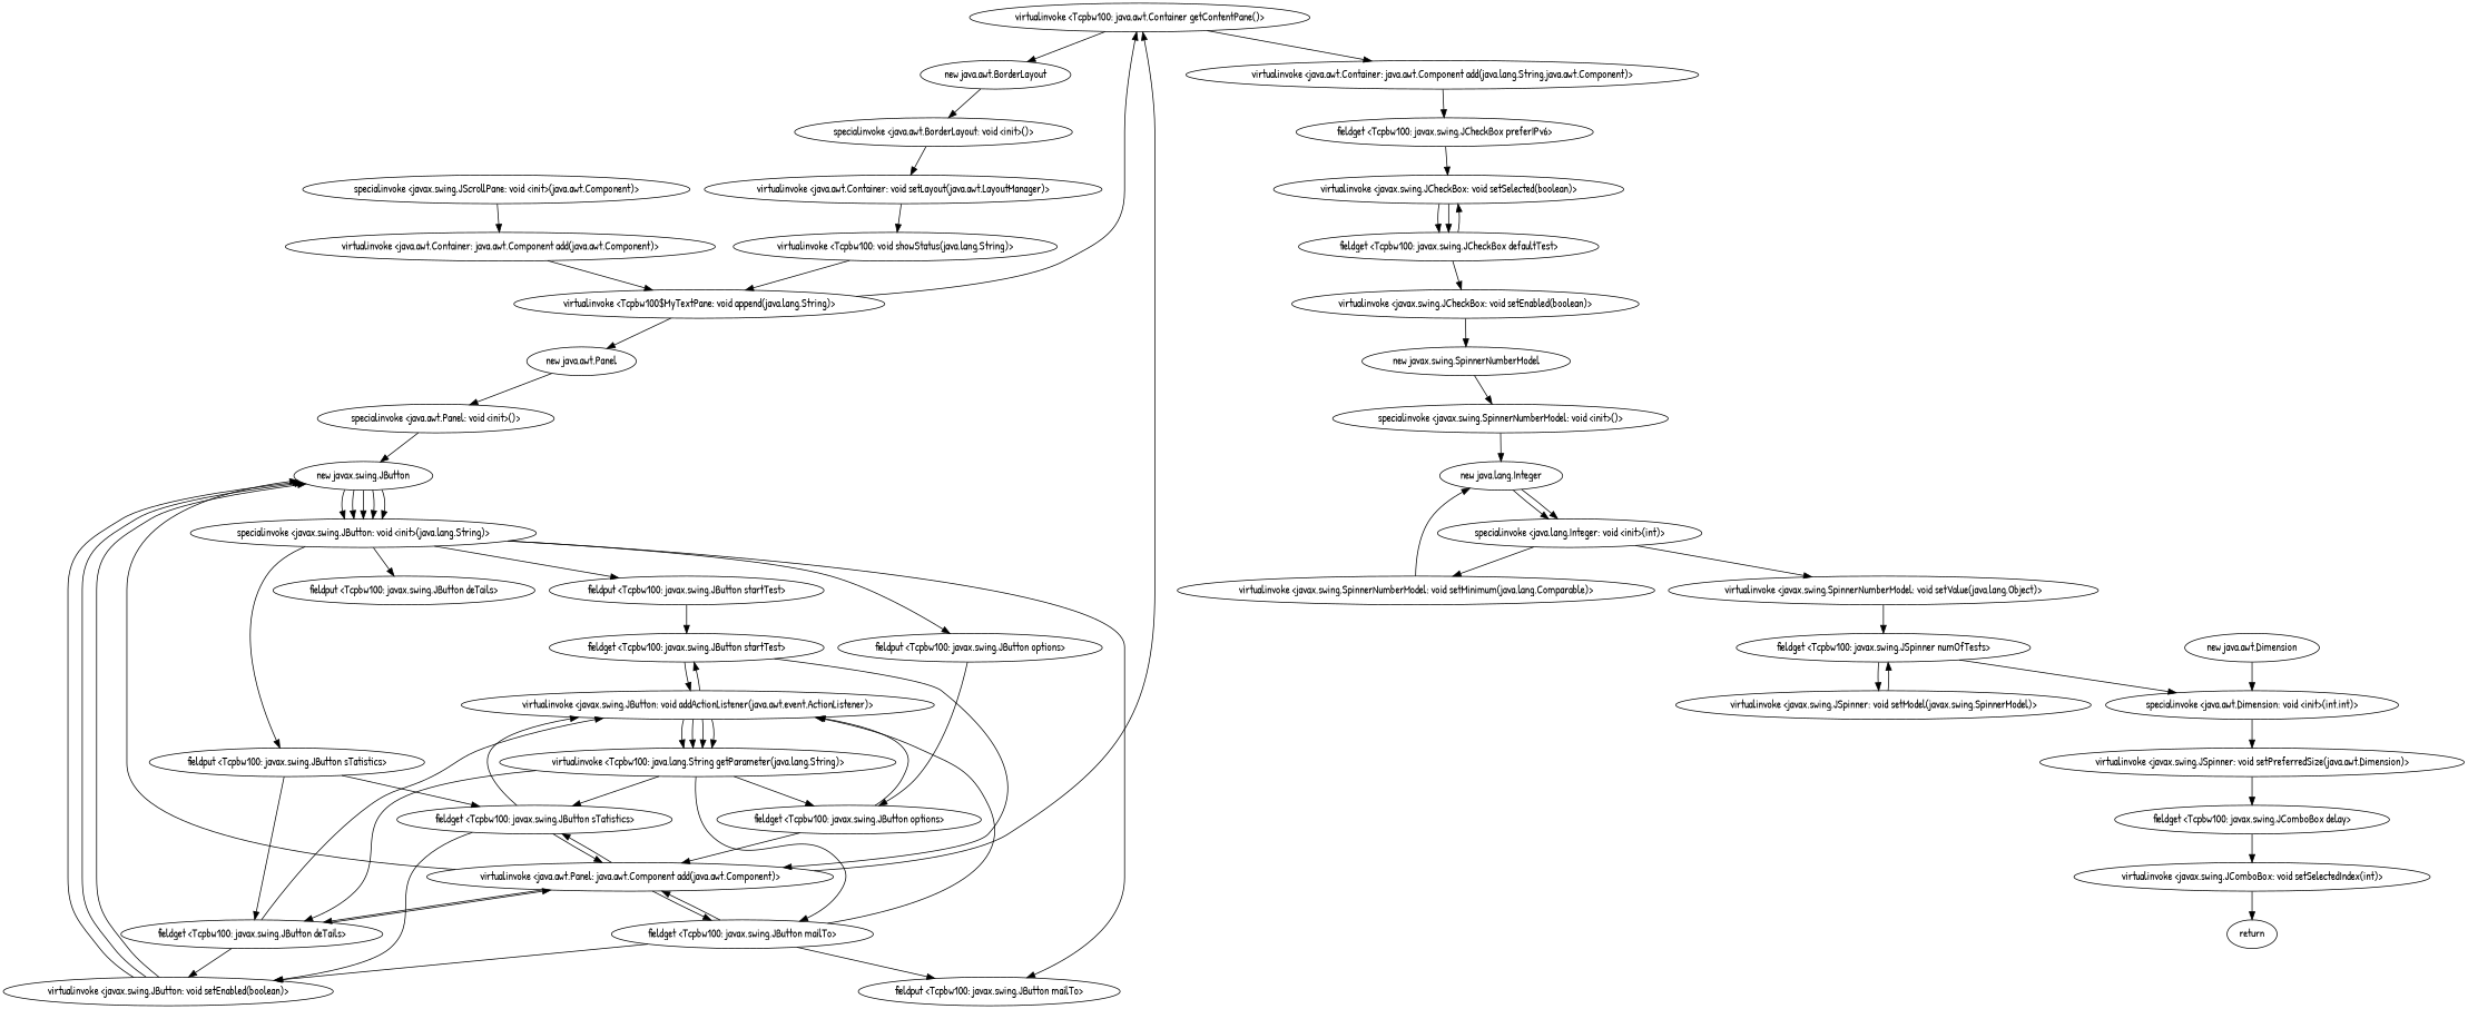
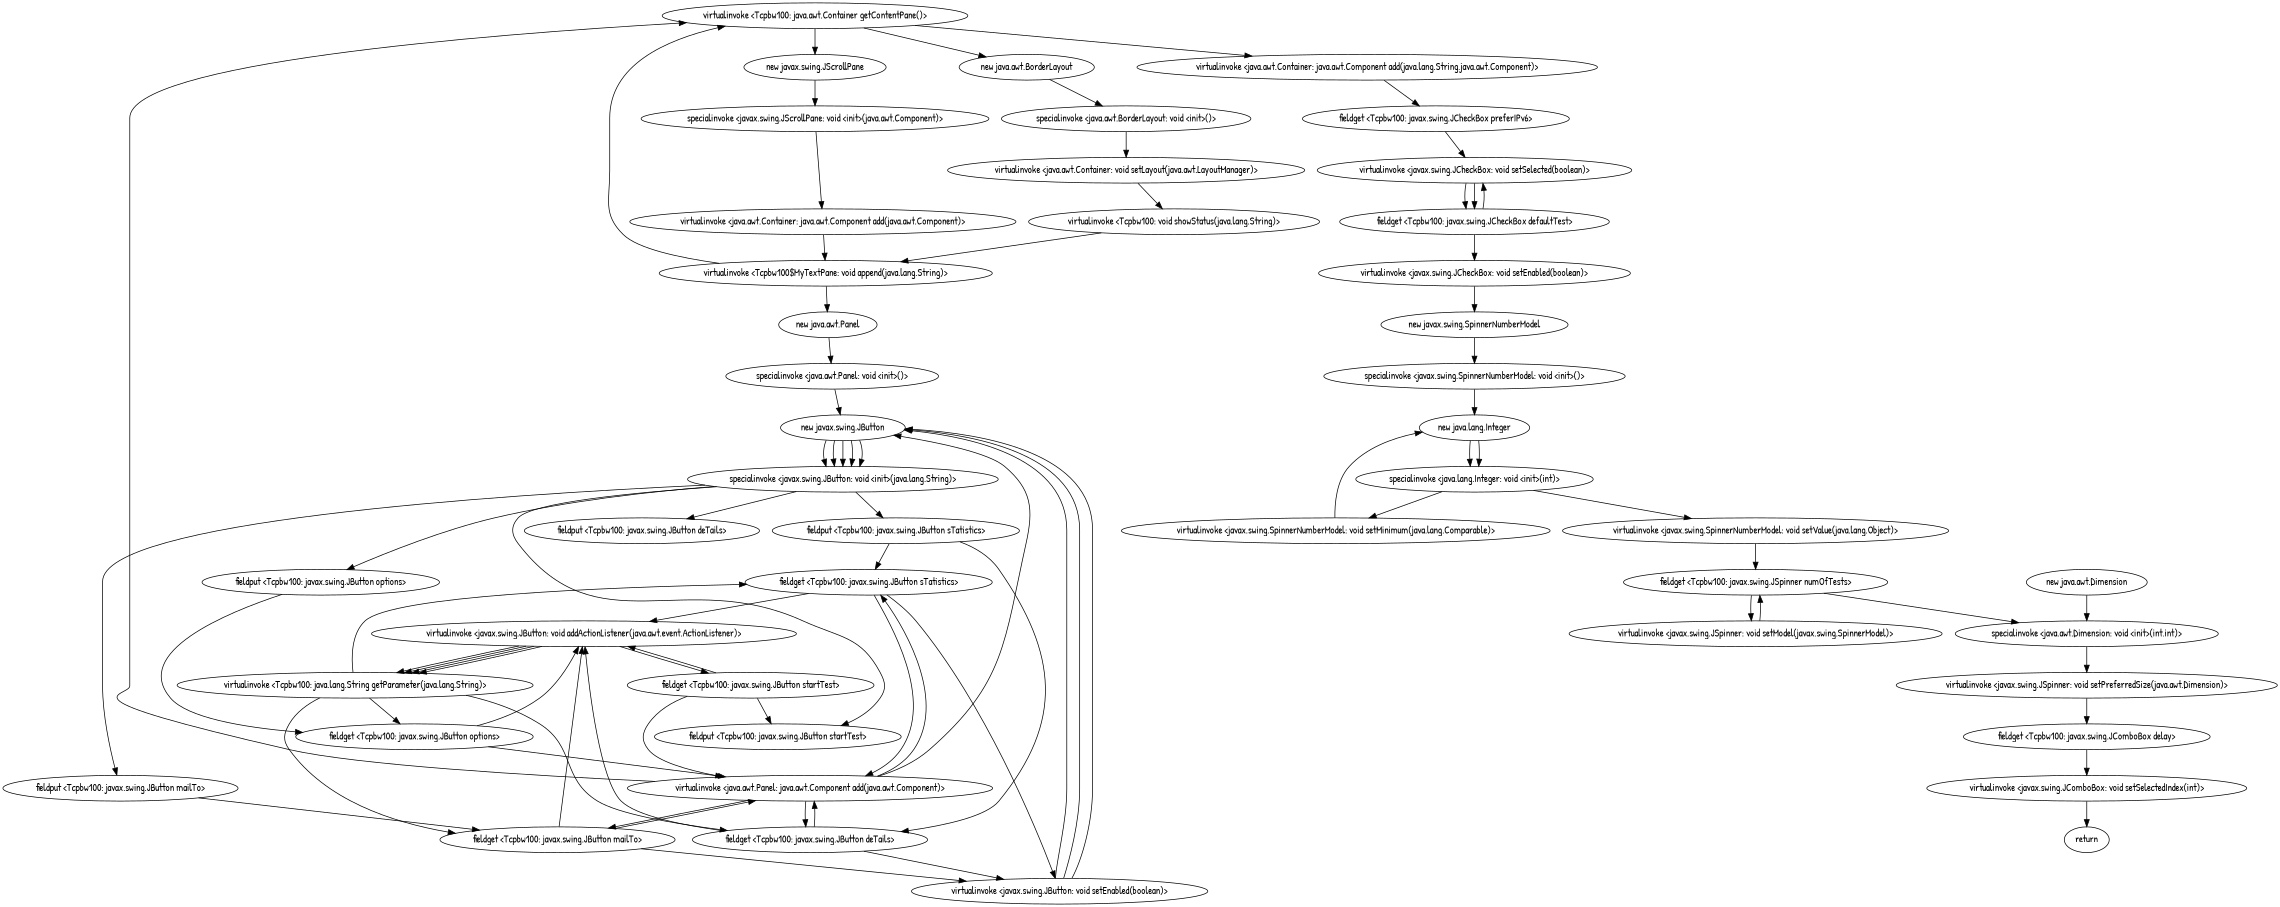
  digraph {
    fontname="Patrick Hand"
    node [fontname="Patrick Hand"]
    edge [fontname="Patrick Hand"]
    "virtualinvoke <Tcpbw100: java.awt.Container getContentPane()>"
    "new java.awt.BorderLayout"
+   "new javax.swing.JScrollPane"
    "virtualinvoke <java.awt.Container: java.awt.Component add(java.lang.String,java.awt.Component)>"
    "specialinvoke <java.awt.BorderLayout: void <init>()>"
    "specialinvoke <javax.swing.JScrollPane: void <init>(java.awt.Component)>"
    "fieldget <Tcpbw100: javax.swing.JCheckBox preferIPv6>"
    "virtualinvoke <java.awt.Container: void setLayout(java.awt.LayoutManager)>"
    "virtualinvoke <Tcpbw100: void showStatus(java.lang.String)>"
    "virtualinvoke <Tcpbw100$MyTextPane: void append(java.lang.String)>"
    "new java.awt.Panel"
    "specialinvoke <java.awt.Panel: void <init>()>"
    "virtualinvoke <java.awt.Container: java.awt.Component add(java.awt.Component)>"
    "new javax.swing.JButton"
    "specialinvoke <javax.swing.JButton: void <init>(java.lang.String)>"
    "fieldput <Tcpbw100: javax.swing.JButton startTest>"
    "fieldput <Tcpbw100: javax.swing.JButton sTatistics>"
    "fieldput <Tcpbw100: javax.swing.JButton deTails>"
    "fieldput <Tcpbw100: javax.swing.JButton mailTo>"
    "fieldput <Tcpbw100: javax.swing.JButton options>"
    "fieldget <Tcpbw100: javax.swing.JButton startTest>"
    "fieldget <Tcpbw100: javax.swing.JButton sTatistics>"
    "fieldget <Tcpbw100: javax.swing.JButton deTails>"
    "fieldget <Tcpbw100: javax.swing.JButton mailTo>"
    "fieldget <Tcpbw100: javax.swing.JButton options>"
    "virtualinvoke <javax.swing.JButton: void addActionListener(java.awt.event.ActionListener)>"
    "virtualinvoke <java.awt.Panel: java.awt.Component add(java.awt.Component)>"
    "virtualinvoke <Tcpbw100: java.lang.String getParameter(java.lang.String)>"
    "virtualinvoke <javax.swing.JButton: void setEnabled(boolean)>"
    "virtualinvoke <javax.swing.JCheckBox: void setSelected(boolean)>"
    "fieldget <Tcpbw100: javax.swing.JCheckBox defaultTest>"
    "virtualinvoke <javax.swing.JCheckBox: void setEnabled(boolean)>"
    "new javax.swing.SpinnerNumberModel"
    "specialinvoke <javax.swing.SpinnerNumberModel: void <init>()>"
    "new java.lang.Integer"
    "specialinvoke <java.lang.Integer: void <init>(int)>"
    "virtualinvoke <javax.swing.SpinnerNumberModel: void setMinimum(java.lang.Comparable)>"
    "virtualinvoke <javax.swing.SpinnerNumberModel: void setValue(java.lang.Object)>"
    "fieldget <Tcpbw100: javax.swing.JSpinner numOfTests>"
    "virtualinvoke <javax.swing.JSpinner: void setModel(javax.swing.SpinnerModel)>"
    "specialinvoke <java.awt.Dimension: void <init>(int,int)>"
    "new java.awt.Dimension"
    "virtualinvoke <javax.swing.JSpinner: void setPreferredSize(java.awt.Dimension)>"
    "fieldget <Tcpbw100: javax.swing.JComboBox delay>"
    "virtualinvoke <javax.swing.JComboBox: void setSelectedIndex(int)>"
    return
    "virtualinvoke <Tcpbw100: java.awt.Container getContentPane()>" -> "new java.awt.BorderLayout"
+   "virtualinvoke <Tcpbw100: java.awt.Container getContentPane()>" -> "new javax.swing.JScrollPane"
    "virtualinvoke <Tcpbw100: java.awt.Container getContentPane()>" -> "virtualinvoke <java.awt.Container: java.awt.Component add(java.lang.String,java.awt.Component)>"
    "new java.awt.BorderLayout" -> "specialinvoke <java.awt.BorderLayout: void <init>()>"
+   "new javax.swing.JScrollPane" -> "specialinvoke <javax.swing.JScrollPane: void <init>(java.awt.Component)>"
    "virtualinvoke <java.awt.Container: java.awt.Component add(java.lang.String,java.awt.Component)>" -> "fieldget <Tcpbw100: javax.swing.JCheckBox preferIPv6>"
    "specialinvoke <java.awt.BorderLayout: void <init>()>" -> "virtualinvoke <java.awt.Container: void setLayout(java.awt.LayoutManager)>"
    "specialinvoke <javax.swing.JScrollPane: void <init>(java.awt.Component)>" -> "virtualinvoke <java.awt.Container: java.awt.Component add(java.awt.Component)>"
    "fieldget <Tcpbw100: javax.swing.JCheckBox preferIPv6>" -> "virtualinvoke <javax.swing.JCheckBox: void setSelected(boolean)>"
    "virtualinvoke <java.awt.Container: void setLayout(java.awt.LayoutManager)>" -> "virtualinvoke <Tcpbw100: void showStatus(java.lang.String)>"
    "virtualinvoke <Tcpbw100: void showStatus(java.lang.String)>" -> "virtualinvoke <Tcpbw100$MyTextPane: void append(java.lang.String)>"
    "virtualinvoke <Tcpbw100$MyTextPane: void append(java.lang.String)>" -> "virtualinvoke <Tcpbw100: java.awt.Container getContentPane()>"
    "virtualinvoke <Tcpbw100$MyTextPane: void append(java.lang.String)>" -> "new java.awt.Panel"
    "new java.awt.Panel" -> "specialinvoke <java.awt.Panel: void <init>()>"
    "specialinvoke <java.awt.Panel: void <init>()>" -> "new javax.swing.JButton"
    "virtualinvoke <java.awt.Container: java.awt.Component add(java.awt.Component)>" -> "virtualinvoke <Tcpbw100$MyTextPane: void append(java.lang.String)>"
    "new javax.swing.JButton" -> "specialinvoke <javax.swing.JButton: void <init>(java.lang.String)>"
    "new javax.swing.JButton" -> "specialinvoke <javax.swing.JButton: void <init>(java.lang.String)>"
    "new javax.swing.JButton" -> "specialinvoke <javax.swing.JButton: void <init>(java.lang.String)>"
    "new javax.swing.JButton" -> "specialinvoke <javax.swing.JButton: void <init>(java.lang.String)>"
    "new javax.swing.JButton" -> "specialinvoke <javax.swing.JButton: void <init>(java.lang.String)>"
    "specialinvoke <javax.swing.JButton: void <init>(java.lang.String)>" -> "fieldput <Tcpbw100: javax.swing.JButton startTest>"
    "specialinvoke <javax.swing.JButton: void <init>(java.lang.String)>" -> "fieldput <Tcpbw100: javax.swing.JButton sTatistics>"
    "specialinvoke <javax.swing.JButton: void <init>(java.lang.String)>" -> "fieldput <Tcpbw100: javax.swing.JButton deTails>"
    "specialinvoke <javax.swing.JButton: void <init>(java.lang.String)>" -> "fieldput <Tcpbw100: javax.swing.JButton mailTo>"
    "specialinvoke <javax.swing.JButton: void <init>(java.lang.String)>" -> "fieldput <Tcpbw100: javax.swing.JButton options>"
-   "fieldput <Tcpbw100: javax.swing.JButton startTest>" -> "fieldget <Tcpbw100: javax.swing.JButton startTest>"
+   "fieldget <Tcpbw100: javax.swing.JButton startTest>" -> "fieldput <Tcpbw100: javax.swing.JButton startTest>"
    "fieldput <Tcpbw100: javax.swing.JButton sTatistics>" -> "fieldget <Tcpbw100: javax.swing.JButton sTatistics>"
    "fieldput <Tcpbw100: javax.swing.JButton sTatistics>" -> "fieldget <Tcpbw100: javax.swing.JButton deTails>"
-   "fieldget <Tcpbw100: javax.swing.JButton mailTo>" -> "fieldput <Tcpbw100: javax.swing.JButton mailTo>"
+   "fieldput <Tcpbw100: javax.swing.JButton mailTo>" -> "fieldget <Tcpbw100: javax.swing.JButton mailTo>"
    "fieldput <Tcpbw100: javax.swing.JButton options>" -> "fieldget <Tcpbw100: javax.swing.JButton options>"
    "fieldget <Tcpbw100: javax.swing.JButton startTest>" -> "virtualinvoke <javax.swing.JButton: void addActionListener(java.awt.event.ActionListener)>"
    "fieldget <Tcpbw100: javax.swing.JButton startTest>" -> "virtualinvoke <java.awt.Panel: java.awt.Component add(java.awt.Component)>"
    "fieldget <Tcpbw100: javax.swing.JButton sTatistics>" -> "virtualinvoke <javax.swing.JButton: void addActionListener(java.awt.event.ActionListener)>"
    "fieldget <Tcpbw100: javax.swing.JButton sTatistics>" -> "virtualinvoke <java.awt.Panel: java.awt.Component add(java.awt.Component)>"
    "fieldget <Tcpbw100: javax.swing.JButton sTatistics>" -> "virtualinvoke <javax.swing.JButton: void setEnabled(boolean)>"
    "fieldget <Tcpbw100: javax.swing.JButton deTails>" -> "virtualinvoke <javax.swing.JButton: void addActionListener(java.awt.event.ActionListener)>"
    "fieldget <Tcpbw100: javax.swing.JButton deTails>" -> "virtualinvoke <java.awt.Panel: java.awt.Component add(java.awt.Component)>"
    "fieldget <Tcpbw100: javax.swing.JButton deTails>" -> "virtualinvoke <javax.swing.JButton: void setEnabled(boolean)>"
    "fieldget <Tcpbw100: javax.swing.JButton mailTo>" -> "virtualinvoke <javax.swing.JButton: void addActionListener(java.awt.event.ActionListener)>"
    "fieldget <Tcpbw100: javax.swing.JButton mailTo>" -> "virtualinvoke <java.awt.Panel: java.awt.Component add(java.awt.Component)>"
    "fieldget <Tcpbw100: javax.swing.JButton mailTo>" -> "virtualinvoke <javax.swing.JButton: void setEnabled(boolean)>"
    "fieldget <Tcpbw100: javax.swing.JButton options>" -> "virtualinvoke <javax.swing.JButton: void addActionListener(java.awt.event.ActionListener)>"
    "fieldget <Tcpbw100: javax.swing.JButton options>" -> "virtualinvoke <java.awt.Panel: java.awt.Component add(java.awt.Component)>"
    "virtualinvoke <javax.swing.JButton: void addActionListener(java.awt.event.ActionListener)>" -> "fieldget <Tcpbw100: javax.swing.JButton startTest>"
    "virtualinvoke <javax.swing.JButton: void addActionListener(java.awt.event.ActionListener)>" -> "virtualinvoke <Tcpbw100: java.lang.String getParameter(java.lang.String)>"
    "virtualinvoke <javax.swing.JButton: void addActionListener(java.awt.event.ActionListener)>" -> "virtualinvoke <Tcpbw100: java.lang.String getParameter(java.lang.String)>"
    "virtualinvoke <javax.swing.JButton: void addActionListener(java.awt.event.ActionListener)>" -> "virtualinvoke <Tcpbw100: java.lang.String getParameter(java.lang.String)>"
    "virtualinvoke <javax.swing.JButton: void addActionListener(java.awt.event.ActionListener)>" -> "virtualinvoke <Tcpbw100: java.lang.String getParameter(java.lang.String)>"
    "virtualinvoke <java.awt.Panel: java.awt.Component add(java.awt.Component)>" -> "virtualinvoke <Tcpbw100: java.awt.Container getContentPane()>"
    "virtualinvoke <java.awt.Panel: java.awt.Component add(java.awt.Component)>" -> "new javax.swing.JButton"
    "virtualinvoke <java.awt.Panel: java.awt.Component add(java.awt.Component)>" -> "fieldget <Tcpbw100: javax.swing.JButton sTatistics>"
    "virtualinvoke <java.awt.Panel: java.awt.Component add(java.awt.Component)>" -> "fieldget <Tcpbw100: javax.swing.JButton deTails>"
    "virtualinvoke <java.awt.Panel: java.awt.Component add(java.awt.Component)>" -> "fieldget <Tcpbw100: javax.swing.JButton mailTo>"
    "virtualinvoke <Tcpbw100: java.lang.String getParameter(java.lang.String)>" -> "fieldget <Tcpbw100: javax.swing.JButton sTatistics>"
    "virtualinvoke <Tcpbw100: java.lang.String getParameter(java.lang.String)>" -> "fieldget <Tcpbw100: javax.swing.JButton deTails>"
    "virtualinvoke <Tcpbw100: java.lang.String getParameter(java.lang.String)>" -> "fieldget <Tcpbw100: javax.swing.JButton mailTo>"
    "virtualinvoke <Tcpbw100: java.lang.String getParameter(java.lang.String)>" -> "fieldget <Tcpbw100: javax.swing.JButton options>"
    "virtualinvoke <javax.swing.JButton: void setEnabled(boolean)>" -> "new javax.swing.JButton"
    "virtualinvoke <javax.swing.JButton: void setEnabled(boolean)>" -> "new javax.swing.JButton"
    "virtualinvoke <javax.swing.JButton: void setEnabled(boolean)>" -> "new javax.swing.JButton"
    "virtualinvoke <javax.swing.JCheckBox: void setSelected(boolean)>" -> "fieldget <Tcpbw100: javax.swing.JCheckBox defaultTest>"
    "virtualinvoke <javax.swing.JCheckBox: void setSelected(boolean)>" -> "fieldget <Tcpbw100: javax.swing.JCheckBox defaultTest>"
    "fieldget <Tcpbw100: javax.swing.JCheckBox defaultTest>" -> "virtualinvoke <javax.swing.JCheckBox: void setSelected(boolean)>"
    "fieldget <Tcpbw100: javax.swing.JCheckBox defaultTest>" -> "virtualinvoke <javax.swing.JCheckBox: void setEnabled(boolean)>"
    "virtualinvoke <javax.swing.JCheckBox: void setEnabled(boolean)>" -> "new javax.swing.SpinnerNumberModel"
    "new javax.swing.SpinnerNumberModel" -> "specialinvoke <javax.swing.SpinnerNumberModel: void <init>()>"
    "specialinvoke <javax.swing.SpinnerNumberModel: void <init>()>" -> "new java.lang.Integer"
    "new java.lang.Integer" -> "specialinvoke <java.lang.Integer: void <init>(int)>"
    "new java.lang.Integer" -> "specialinvoke <java.lang.Integer: void <init>(int)>"
    "specialinvoke <java.lang.Integer: void <init>(int)>" -> "virtualinvoke <javax.swing.SpinnerNumberModel: void setMinimum(java.lang.Comparable)>"
    "specialinvoke <java.lang.Integer: void <init>(int)>" -> "virtualinvoke <javax.swing.SpinnerNumberModel: void setValue(java.lang.Object)>"
    "virtualinvoke <javax.swing.SpinnerNumberModel: void setMinimum(java.lang.Comparable)>" -> "new java.lang.Integer"
    "virtualinvoke <javax.swing.SpinnerNumberModel: void setValue(java.lang.Object)>" -> "fieldget <Tcpbw100: javax.swing.JSpinner numOfTests>"
    "fieldget <Tcpbw100: javax.swing.JSpinner numOfTests>" -> "virtualinvoke <javax.swing.JSpinner: void setModel(javax.swing.SpinnerModel)>"
    "fieldget <Tcpbw100: javax.swing.JSpinner numOfTests>" -> "specialinvoke <java.awt.Dimension: void <init>(int,int)>"
    "virtualinvoke <javax.swing.JSpinner: void setModel(javax.swing.SpinnerModel)>" -> "fieldget <Tcpbw100: javax.swing.JSpinner numOfTests>"
    "specialinvoke <java.awt.Dimension: void <init>(int,int)>" -> "virtualinvoke <javax.swing.JSpinner: void setPreferredSize(java.awt.Dimension)>"
    "new java.awt.Dimension" -> "specialinvoke <java.awt.Dimension: void <init>(int,int)>"
    "virtualinvoke <javax.swing.JSpinner: void setPreferredSize(java.awt.Dimension)>" -> "fieldget <Tcpbw100: javax.swing.JComboBox delay>"
    "fieldget <Tcpbw100: javax.swing.JComboBox delay>" -> "virtualinvoke <javax.swing.JComboBox: void setSelectedIndex(int)>"
    "virtualinvoke <javax.swing.JComboBox: void setSelectedIndex(int)>" -> return
  }
